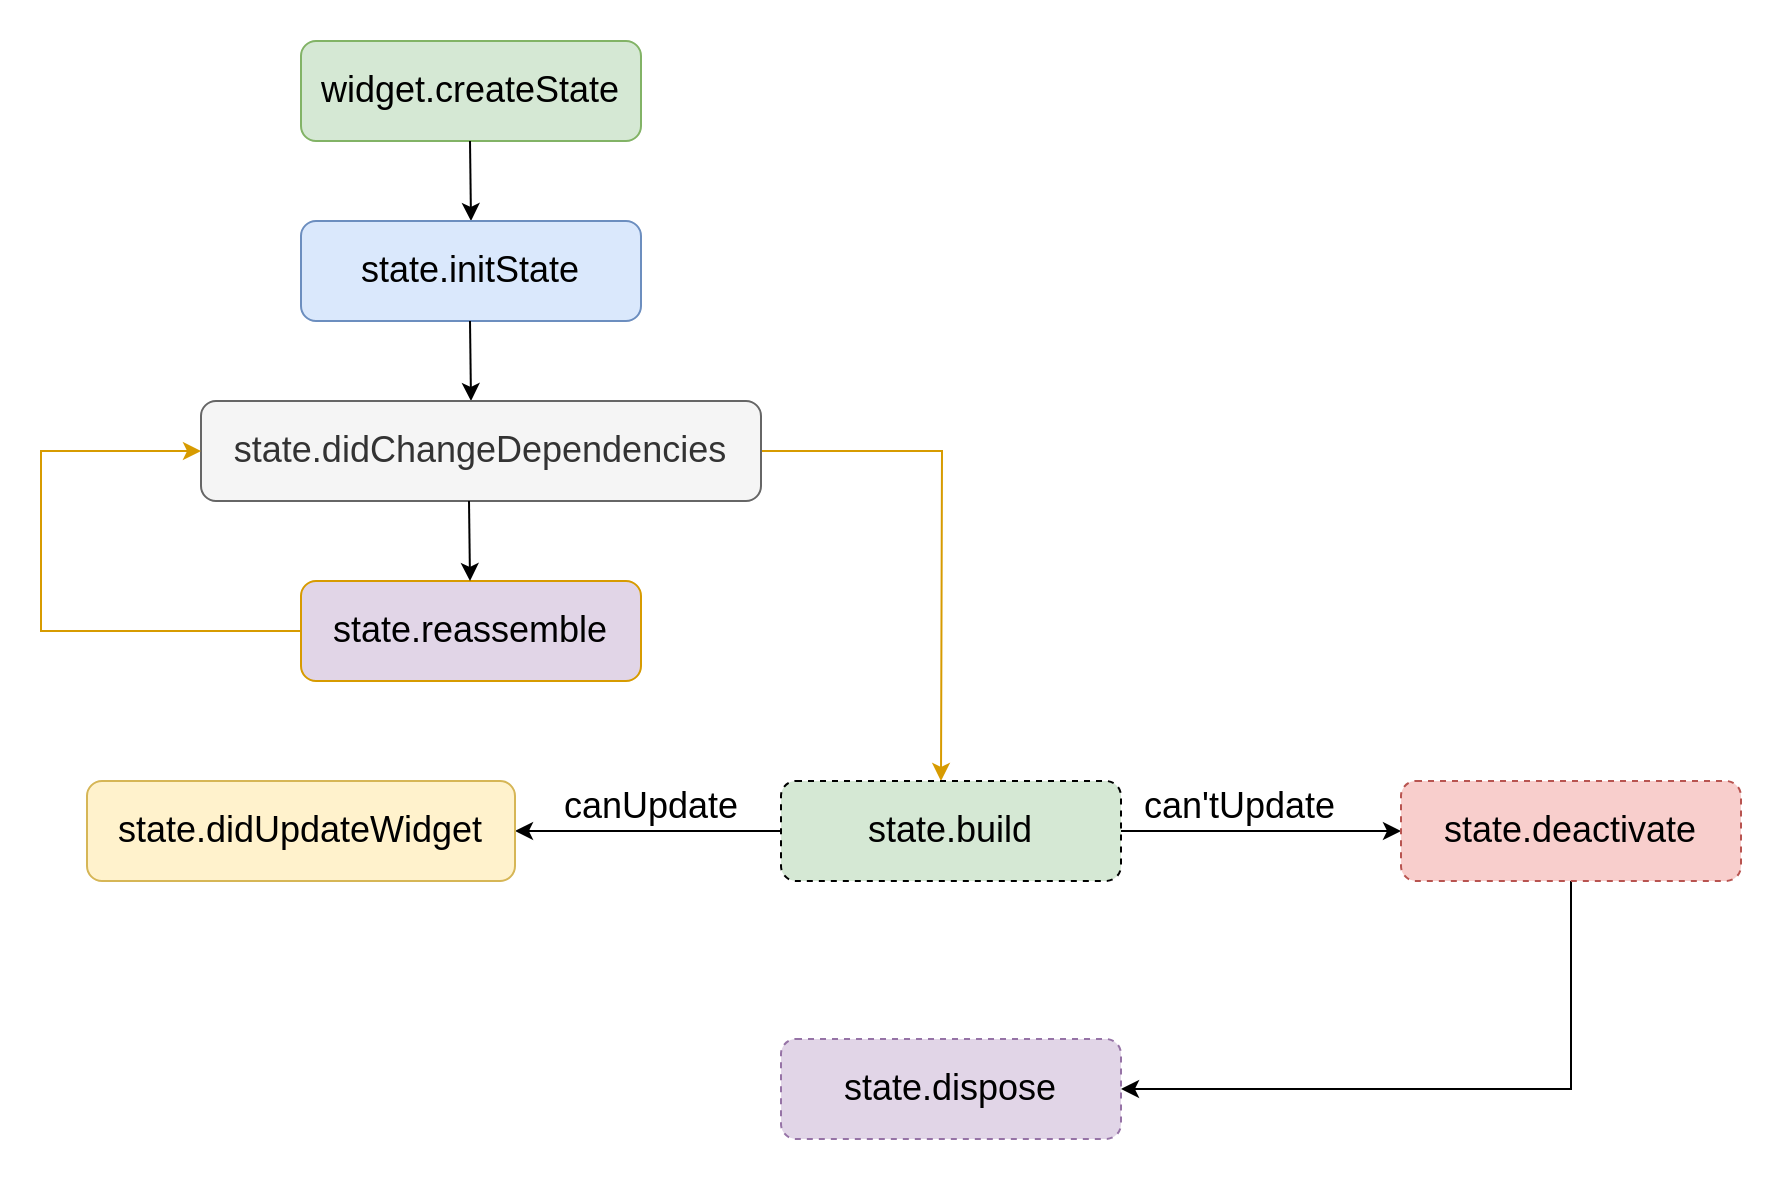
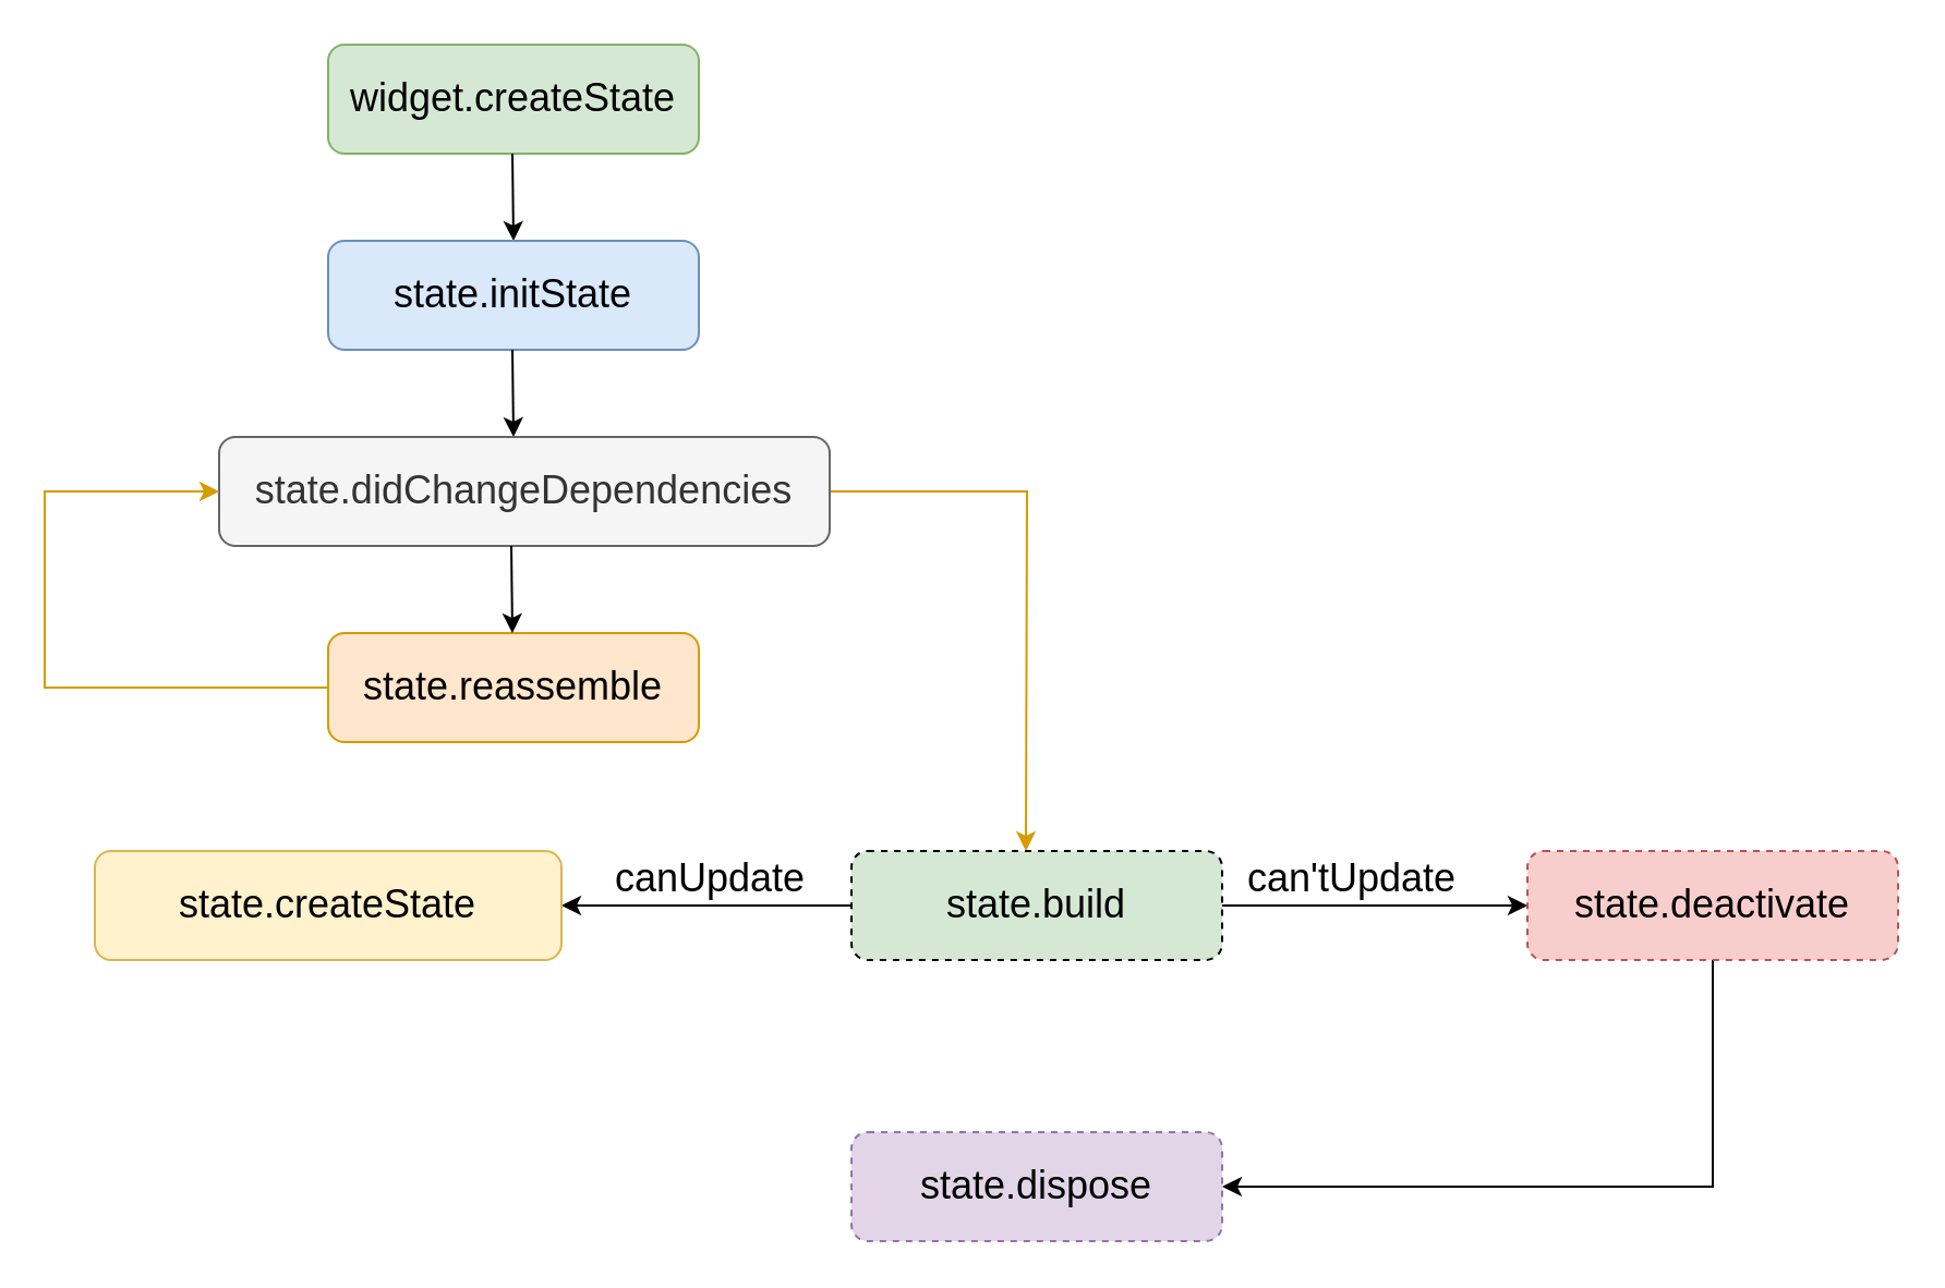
  <mxCell id="0" />
  <mxCell id="1" parent="0" />
  <mxCell id="2" value="&lt;font style=&quot;font-size: 18px&quot;&gt;widget.createState&lt;/font&gt;" style="rounded=1;whiteSpace=wrap;html=1;fillColor=#d5e8d4;strokeColor=#82b366;" parent="1" vertex="1"><mxGeometry x="150" y="20" width="170" height="50" as="geometry" /></mxCell>
  <mxCell id="3" value="" style="endArrow=classic;html=1;" parent="1" edge="1"><mxGeometry width="50" height="50" relative="1" as="geometry"><mxPoint x="234.5" y="70" as="sourcePoint" /><mxPoint x="235" y="110" as="targetPoint" /></mxGeometry></mxCell>
  <mxCell id="4" value="&lt;span style=&quot;font-size: 18px&quot;&gt;state.initState&lt;/span&gt;" style="rounded=1;whiteSpace=wrap;html=1;fillColor=#dae8fc;strokeColor=#6c8ebf;" parent="1" vertex="1"><mxGeometry x="150" y="110" width="170" height="50" as="geometry" /></mxCell>
  <mxCell id="5" value="" style="endArrow=classic;html=1;" parent="1" edge="1"><mxGeometry width="50" height="50" relative="1" as="geometry"><mxPoint x="234.5" y="160" as="sourcePoint" /><mxPoint x="235" y="200" as="targetPoint" /></mxGeometry></mxCell>
  <mxCell id="6" style="edgeStyle=orthogonalEdgeStyle;rounded=0;orthogonalLoop=1;jettySize=auto;html=1;exitX=1;exitY=0.5;exitDx=0;exitDy=0;fillColor=#ffe6cc;strokeColor=#d79b00;" parent="1" source="7" edge="1"><mxGeometry relative="1" as="geometry"><mxPoint x="470" y="390" as="targetPoint" /></mxGeometry></mxCell>
  <mxCell id="7" value="&lt;span style=&quot;font-size: 18px&quot;&gt;state.didChangeDependencies&lt;/span&gt;" style="rounded=1;whiteSpace=wrap;html=1;fillColor=#f5f5f5;strokeColor=#666666;fontColor=#333333;" parent="1" vertex="1"><mxGeometry x="100" y="200" width="280" height="50" as="geometry" /></mxCell>
  <mxCell id="8" style="edgeStyle=orthogonalEdgeStyle;rounded=0;orthogonalLoop=1;jettySize=auto;html=1;exitX=0;exitY=0.5;exitDx=0;exitDy=0;entryX=0;entryY=0.5;entryDx=0;entryDy=0;fillColor=#ffe6cc;strokeColor=#d79b00;" parent="1" source="9" target="7" edge="1"><mxGeometry relative="1" as="geometry"><mxPoint x="20" y="220" as="targetPoint" /><Array as="points"><mxPoint x="20" y="315" /><mxPoint x="20" y="225" /></Array></mxGeometry></mxCell>
- <mxCell id="9" value="&lt;span style=&quot;font-size: 18px&quot;&gt;state.&lt;/span&gt;&lt;span style=&quot;font-size: 18px&quot;&gt;reassemble&lt;/span&gt;" style="rounded=1;whiteSpace=wrap;html=1;fillColor=#e1d5e7;strokeColor=#d79b00;" parent="1" vertex="1"><mxGeometry x="150" y="290" width="170" height="50" as="geometry" /></mxCell>
+ <mxCell id="9" value="&lt;span style=&quot;font-size: 18px&quot;&gt;state.&lt;/span&gt;&lt;span style=&quot;font-size: 18px&quot;&gt;reassemble&lt;/span&gt;" style="rounded=1;whiteSpace=wrap;html=1;fillColor=#ffe6cc;strokeColor=#d79b00;" parent="1" vertex="1"><mxGeometry x="150" y="290" width="170" height="50" as="geometry" /></mxCell>
  <mxCell id="10" value="" style="endArrow=classic;html=1;" parent="1" edge="1"><mxGeometry width="50" height="50" relative="1" as="geometry"><mxPoint x="234" y="250" as="sourcePoint" /><mxPoint x="234.5" y="290" as="targetPoint" /></mxGeometry></mxCell>
  <mxCell id="11" style="edgeStyle=orthogonalEdgeStyle;rounded=0;orthogonalLoop=1;jettySize=auto;html=1;exitX=0;exitY=0.5;exitDx=0;exitDy=0;entryX=1;entryY=0.5;entryDx=0;entryDy=0;" parent="1" source="13" target="14" edge="1"><mxGeometry relative="1" as="geometry"><mxPoint x="280" y="415" as="targetPoint" /></mxGeometry></mxCell>
  <mxCell id="12" value="" style="edgeStyle=orthogonalEdgeStyle;rounded=0;orthogonalLoop=1;jettySize=auto;html=1;" parent="1" source="13" edge="1"><mxGeometry relative="1" as="geometry"><mxPoint x="700" y="415" as="targetPoint" /></mxGeometry></mxCell>
  <mxCell id="13" value="&lt;span style=&quot;font-size: 18px&quot;&gt;state.build&lt;/span&gt;" style="rounded=1;whiteSpace=wrap;html=1;dashed=1;fillColor=#d5e8d4;" parent="1" vertex="1"><mxGeometry x="390" y="390" width="170" height="50" as="geometry" /></mxCell>
- <mxCell id="14" value="&lt;span style=&quot;font-size: 18px&quot;&gt;state.didUpdateWidget&lt;/span&gt;" style="rounded=1;whiteSpace=wrap;html=1;fillColor=#fff2cc;strokeColor=#d6b656;" parent="1" vertex="1"><mxGeometry x="43" y="390" width="214" height="50" as="geometry" /></mxCell>
+ <mxCell id="14" value="&lt;span style=&quot;font-size: 18px&quot;&gt;state.createState&lt;/span&gt;" style="rounded=1;whiteSpace=wrap;html=1;fillColor=#fff2cc;strokeColor=#d6b656;" parent="1" vertex="1"><mxGeometry x="43" y="390" width="214" height="50" as="geometry" /></mxCell>
  <mxCell id="15" value="&lt;font style=&quot;font-size: 18px&quot;&gt;canUpdate&lt;/font&gt;" style="text;html=1;resizable=0;points=[];autosize=1;align=left;verticalAlign=top;spacingTop=-4;" parent="1" vertex="1"><mxGeometry x="280" y="390" width="100" height="20" as="geometry" /></mxCell>
  <mxCell id="16" value="&lt;font style=&quot;font-size: 18px&quot;&gt;can'tUpdate&lt;/font&gt;" style="text;html=1;resizable=0;points=[];autosize=1;align=left;verticalAlign=top;spacingTop=-4;" parent="1" vertex="1"><mxGeometry x="570" y="390" width="110" height="20" as="geometry" /></mxCell>
  <mxCell id="17" style="edgeStyle=orthogonalEdgeStyle;rounded=0;orthogonalLoop=1;jettySize=auto;html=1;exitX=0.5;exitY=1;exitDx=0;exitDy=0;entryX=1;entryY=0.5;entryDx=0;entryDy=0;" parent="1" source="18" target="19" edge="1"><mxGeometry relative="1" as="geometry" /></mxCell>
  <mxCell id="18" value="&lt;span style=&quot;font-size: 18px&quot;&gt;state.deactivate&lt;/span&gt;" style="rounded=1;whiteSpace=wrap;html=1;dashed=1;fillColor=#f8cecc;strokeColor=#b85450;" parent="1" vertex="1"><mxGeometry x="700" y="390" width="170" height="50" as="geometry" /></mxCell>
  <mxCell id="19" value="&lt;span style=&quot;font-size: 18px&quot;&gt;state.dispose&lt;/span&gt;" style="rounded=1;whiteSpace=wrap;html=1;dashed=1;fillColor=#e1d5e7;strokeColor=#9673a6;" parent="1" vertex="1"><mxGeometry x="390" y="519" width="170" height="50" as="geometry" /></mxCell>
